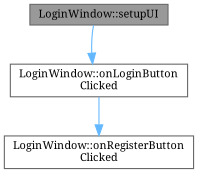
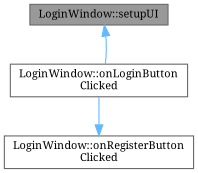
  digraph {
    fontname="Noto Serif"
    rankdir=TB
    node [color=grey40 fillcolor=white fontname="Noto Serif" fontsize=10 shape=box style=filled]
    edge [color=steelblue1 fontname="Noto Serif" fontsize=10 labelfontname=Helvetica labelfontsize=10 style=solid]
    n1 [color=gray40 fillcolor=grey60 fontcolor=black height=0.2 label="LoginWindow::setupUI" width=0.4]
    n2 [height=0.2 label="LoginWindow::onLoginButton\lClicked" width=0.4]
    n3 [height=0.2 label="LoginWindow::onRegisterButton\lClicked" width=0.4]
-   n1 -> n2
+   n2 -> n1
    n2 -> n3
  }
